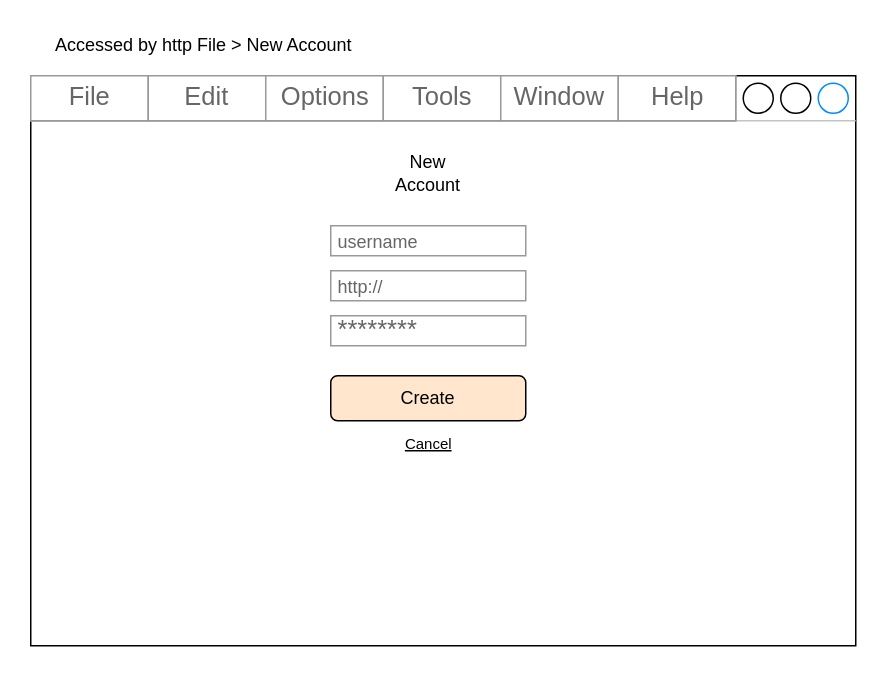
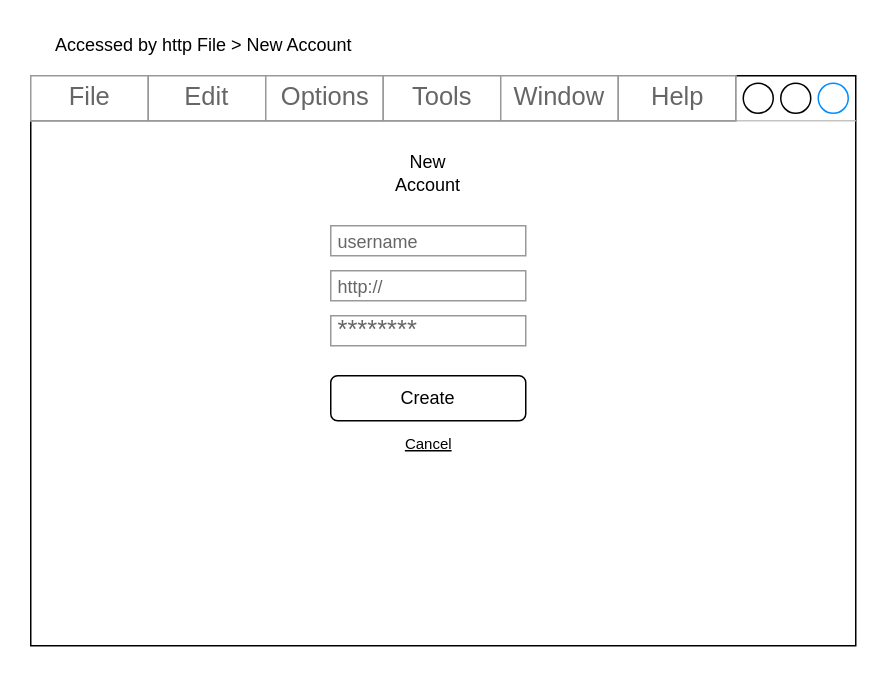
  <mxCell id="0" />
  <mxCell id="1" parent="0" />
  <mxCell id="2" value="New Account" style="strokeWidth=1;shadow=0;dashed=0;align=center;html=1;shape=mxgraph.mockup.containers.window;align=left;verticalAlign=top;spacingLeft=8;strokeColor2=#008cff;strokeColor3=#c4c4c4;fontColor=#666666;mainText=;fontSize=17;labelBackgroundColor=none;" vertex="1" parent="1"><mxGeometry x="20" y="50" width="550" height="380" as="geometry" /></mxCell>
  <mxCell id="3" value="" style="strokeWidth=1;shadow=0;dashed=0;align=center;html=1;shape=mxgraph.mockup.forms.rrect;rSize=0;strokeColor=#999999;" vertex="1" parent="1"><mxGeometry x="20" y="50" width="470" height="30" as="geometry" /></mxCell>
  <mxCell id="4" value="File" style="strokeColor=inherit;fillColor=inherit;gradientColor=inherit;strokeWidth=1;shadow=0;dashed=0;align=center;html=1;shape=mxgraph.mockup.forms.rrect;rSize=0;fontSize=17;fontColor=#666666;" vertex="1" parent="3"><mxGeometry width="78.333" height="30" as="geometry" /></mxCell>
  <mxCell id="5" value="Edit" style="strokeColor=inherit;fillColor=inherit;gradientColor=inherit;strokeWidth=1;shadow=0;dashed=0;align=center;html=1;shape=mxgraph.mockup.forms.rrect;rSize=0;fontSize=17;fontColor=#666666;" vertex="1" parent="3"><mxGeometry x="78.333" width="78.333" height="30" as="geometry" /></mxCell>
  <mxCell id="6" value="Options" style="strokeColor=inherit;fillColor=inherit;gradientColor=inherit;strokeWidth=1;shadow=0;dashed=0;align=center;html=1;shape=mxgraph.mockup.forms.rrect;rSize=0;fontSize=17;fontColor=#666666;" vertex="1" parent="3"><mxGeometry x="156.667" width="78.333" height="30" as="geometry" /></mxCell>
  <mxCell id="7" value="Tools" style="strokeColor=inherit;fillColor=inherit;gradientColor=inherit;strokeWidth=1;shadow=0;dashed=0;align=center;html=1;shape=mxgraph.mockup.forms.rrect;rSize=0;fontSize=17;fontColor=#666666;" vertex="1" parent="3"><mxGeometry x="235.0" width="78.333" height="30" as="geometry" /></mxCell>
  <mxCell id="8" value="Window" style="strokeColor=inherit;fillColor=inherit;gradientColor=inherit;strokeWidth=1;shadow=0;dashed=0;align=center;html=1;shape=mxgraph.mockup.forms.rrect;rSize=0;fontSize=17;fontColor=#666666;" vertex="1" parent="3"><mxGeometry x="313.333" width="78.333" height="30" as="geometry" /></mxCell>
  <mxCell id="9" value="Help" style="strokeColor=inherit;fillColor=inherit;gradientColor=inherit;strokeWidth=1;shadow=0;dashed=0;align=center;html=1;shape=mxgraph.mockup.forms.rrect;rSize=0;fontSize=17;fontColor=#666666;" vertex="1" parent="3"><mxGeometry x="391.667" width="78.333" height="30" as="geometry" /></mxCell>
  <mxCell id="10" value="********" style="strokeWidth=1;shadow=0;dashed=0;align=center;html=1;shape=mxgraph.mockup.forms.pwField;strokeColor=#999999;mainText=;align=left;fontColor=#666666;fontSize=17;spacingLeft=3;" vertex="1" parent="1"><mxGeometry x="220" y="210" width="130" height="20" as="geometry" /></mxCell>
  <mxCell id="11" value="&lt;font style=&quot;font-size: 12px&quot;&gt;http://&lt;/font&gt;" style="strokeWidth=1;shadow=0;dashed=0;align=center;html=1;shape=mxgraph.mockup.forms.pwField;strokeColor=#999999;mainText=;align=left;fontColor=#666666;fontSize=17;spacingLeft=3;" vertex="1" parent="1"><mxGeometry x="220" y="180" width="130" height="20" as="geometry" /></mxCell>
  <mxCell id="12" value="&lt;font style=&quot;font-size: 12px&quot;&gt;username&lt;/font&gt;" style="strokeWidth=1;shadow=0;dashed=0;align=center;html=1;shape=mxgraph.mockup.forms.pwField;strokeColor=#999999;mainText=;align=left;fontColor=#666666;fontSize=17;spacingLeft=3;" vertex="1" parent="1"><mxGeometry x="220" y="150" width="130" height="20" as="geometry" /></mxCell>
  <mxCell id="13" value="New Account" style="text;html=1;strokeColor=none;fillColor=none;align=center;verticalAlign=middle;whiteSpace=wrap;rounded=0;fontSize=12;" vertex="1" parent="1"><mxGeometry x="255" y="100" width="60" height="30" as="geometry" /></mxCell>
- <mxCell id="14" value="Create" style="rounded=1;whiteSpace=wrap;html=1;fontSize=12;fillColor=#ffe6cc;" vertex="1" parent="1"><mxGeometry x="220" y="250" width="130" height="30" as="geometry" /></mxCell>
+ <mxCell id="14" value="Create" style="rounded=1;whiteSpace=wrap;html=1;fontSize=12;" vertex="1" parent="1"><mxGeometry x="220" y="250" width="130" height="30" as="geometry" /></mxCell>
  <mxCell id="15" value="Accessed by http File &amp;gt; New Account" style="text;html=1;align=center;verticalAlign=middle;resizable=0;points=[];autosize=1;strokeColor=none;fillColor=none;fontSize=12;" vertex="1" parent="1"><mxGeometry x="20" y="20" width="230" height="20" as="geometry" /></mxCell>
  <mxCell id="16" value="&lt;font style=&quot;font-size: 10px&quot;&gt;Cancel&lt;/font&gt;" style="text;html=1;strokeColor=none;fillColor=none;align=center;verticalAlign=middle;whiteSpace=wrap;rounded=0;fontSize=12;fontStyle=4" vertex="1" parent="1"><mxGeometry x="262.5" y="285" width="45" height="20" as="geometry" /></mxCell>
